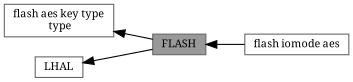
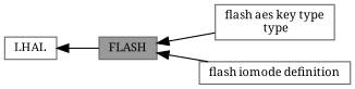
  digraph {
    fontname="Noto Serif"
    rankdir=LR
    node [color=grey40 fillcolor=white fontname="Noto Serif" fontsize=10 shape=box style=filled]
    edge [dir=back fontname="Noto Serif" fontsize=10 labelfontname=Helvetica labelfontsize=10 shape=plaintext style=solid]
    n1 [color=gray40 fillcolor=grey60 fontcolor=black height=0.2 label=FLASH width=0.4]
    n2 [height=0.2 label="flash aes key type\l type" width=0.4]
-   n3 [height=0.2 label="flash iomode aes" width=0.4]
+   n3 [height=0.2 label="flash iomode definition" width=0.4]
    n4 [height=0.2 label=LHAL width=0.4]
-   n2 -> n1
+   n1 -> n2
    n1 -> n3
    n4 -> n1
  }
